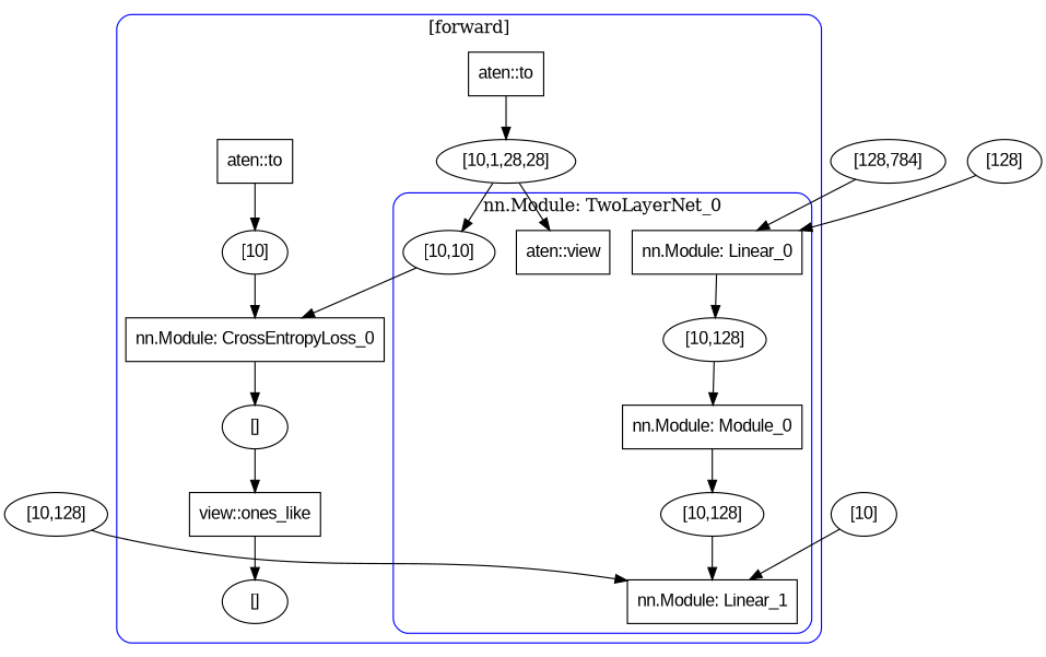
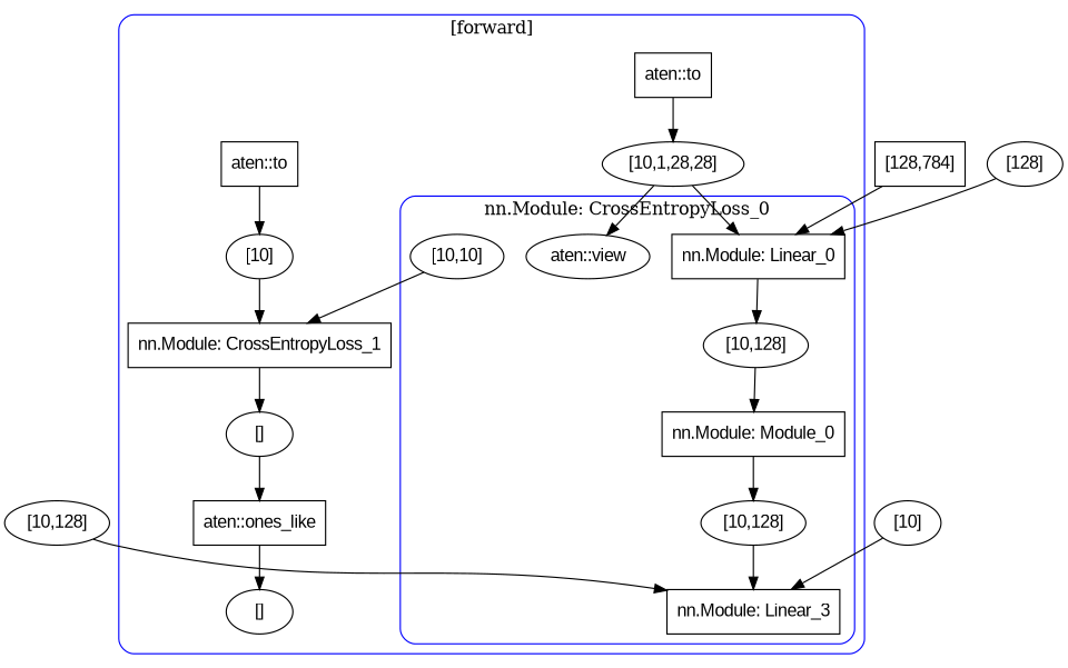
  digraph {
    rankdir=TB
    node [fontname=Arial shape=ellipse]
-   n1 [label="aten::view" shape=box]
+   n1 [label="aten::view"]
    n2 [label="nn.Module: Linear_0" shape=box]
    n3 [label="nn.Module: Module_0" shape=box]
-   n4 [label="nn.Module: Linear_1" shape=box]
+   n4 [label="nn.Module: Linear_3" shape=box]
    n5 [label="[10,128]"]
    n6 [label="[10,128]"]
    n7 [label="[10,10]"]
    n8 [label="aten::to" shape=box]
    n9 [label="aten::to" shape=box]
-   n10 [label="nn.Module: CrossEntropyLoss_0" shape=box]
-   n11 [label="view::ones_like" shape=box]
+   n10 [label="nn.Module: CrossEntropyLoss_1" shape=box]
+   n11 [label="aten::ones_like" shape=box]
    n12 [label="[10,1,28,28]"]
    n13 [label="[10]"]
    n14 [label="[]"]
    n15 [label="[]"]
-   n16 [label="[128,784]"]
+   n16 [label="[128,784]" shape=box]
    n17 [label="[128]"]
    n18 [label="[10,128]"]
    n19 [label="[10]"]
    subgraph cluster_1 {
      color=blue
      label="[forward]"
      style=rounded
      n8
      n9
      n10
      n11
      n12
      n13
      n14
      n15
      subgraph cluster_2 {
        color=blue
-       label="nn.Module: TwoLayerNet_0"
+       label="nn.Module: CrossEntropyLoss_0"
        style=rounded
        n1
        n2
        n3
        n4
        n5
        n6
        n7
      }
    }
    n2 -> n5
    n3 -> n6
    n5 -> n3
    n6 -> n4
    n7 -> n10
    n8 -> n12
    n9 -> n13
    n10 -> n15
    n11 -> n14
    n12 -> n1
-   n12 -> n7
+   n12 -> n2
    n13 -> n10
    n15 -> n11
    n16 -> n2
    n17 -> n2
    n18 -> n4
    n19 -> n4
  }
